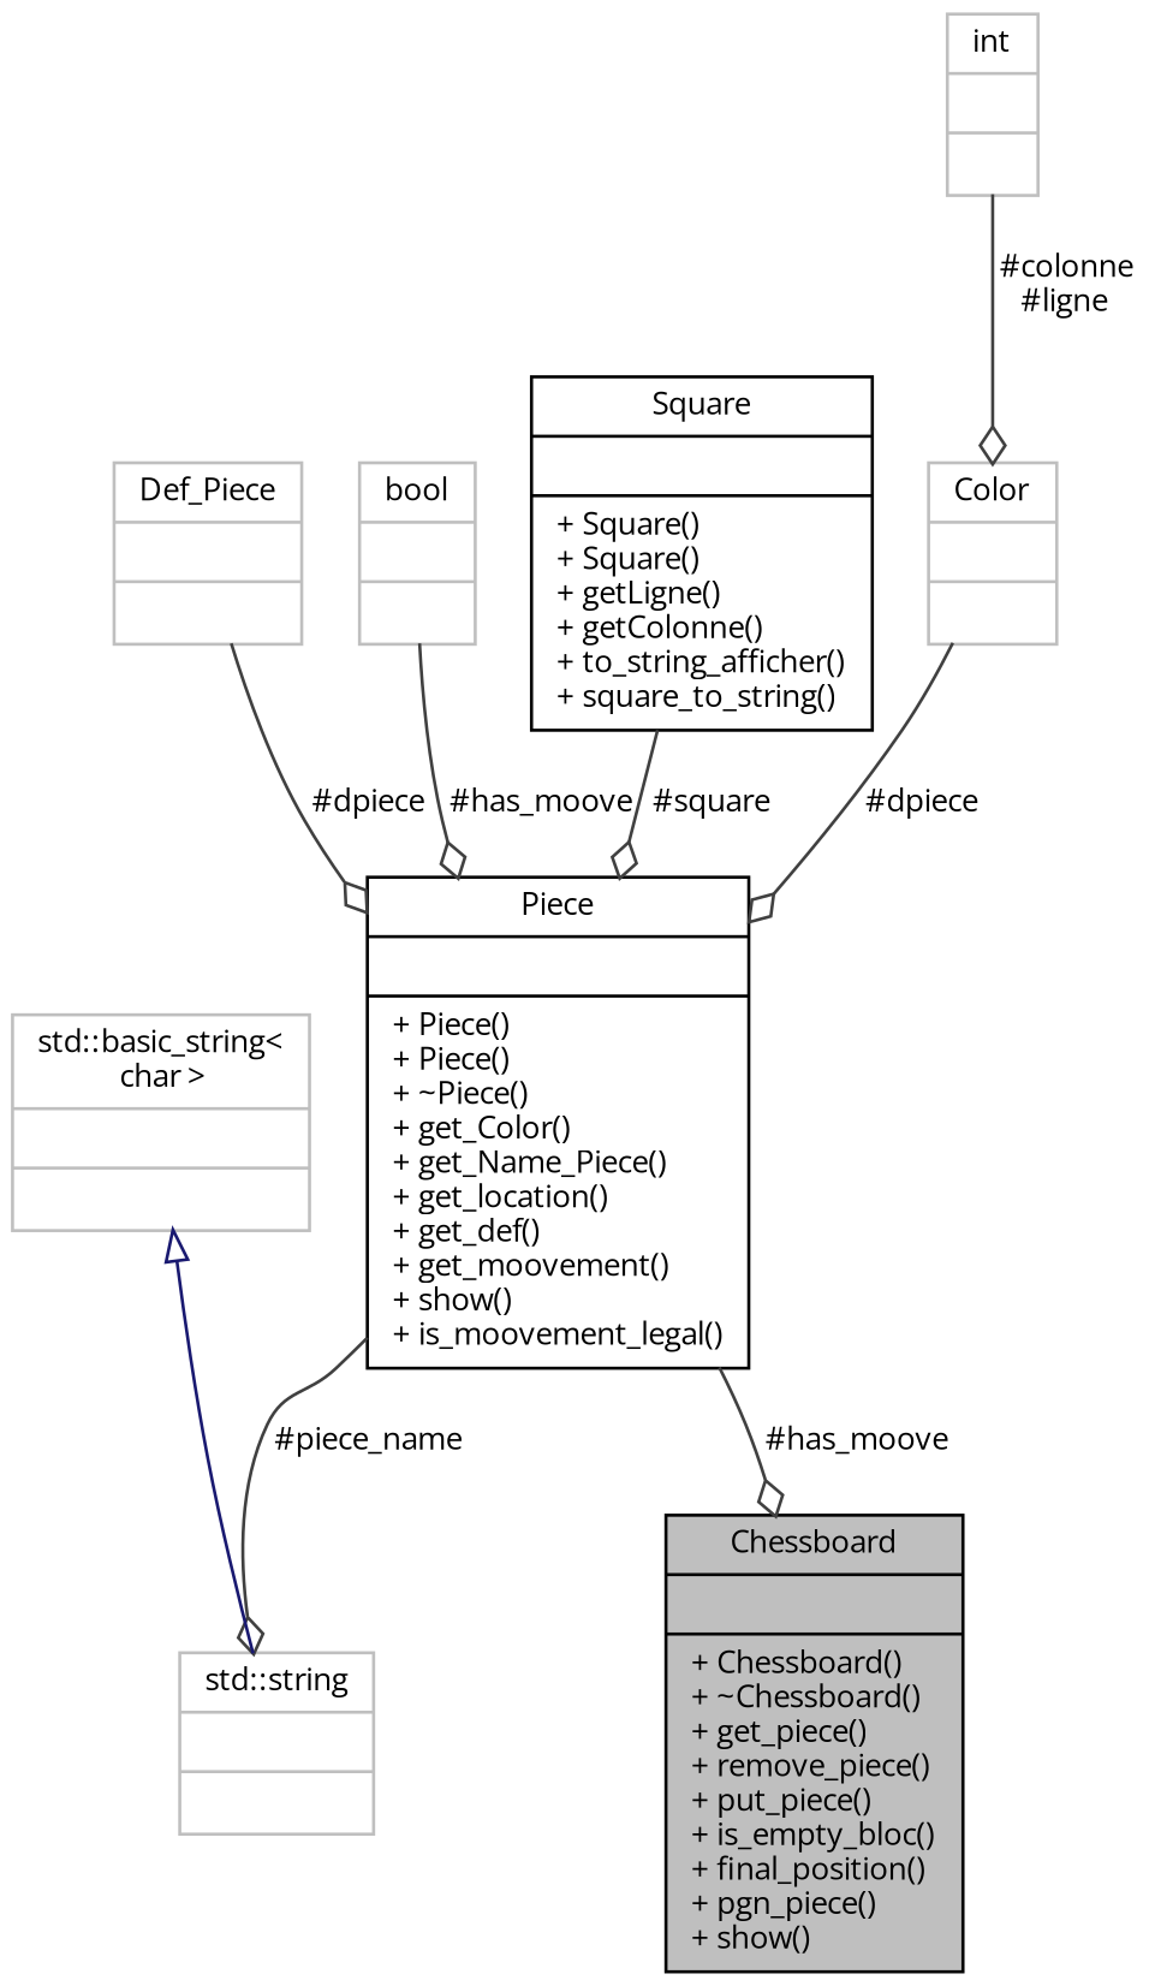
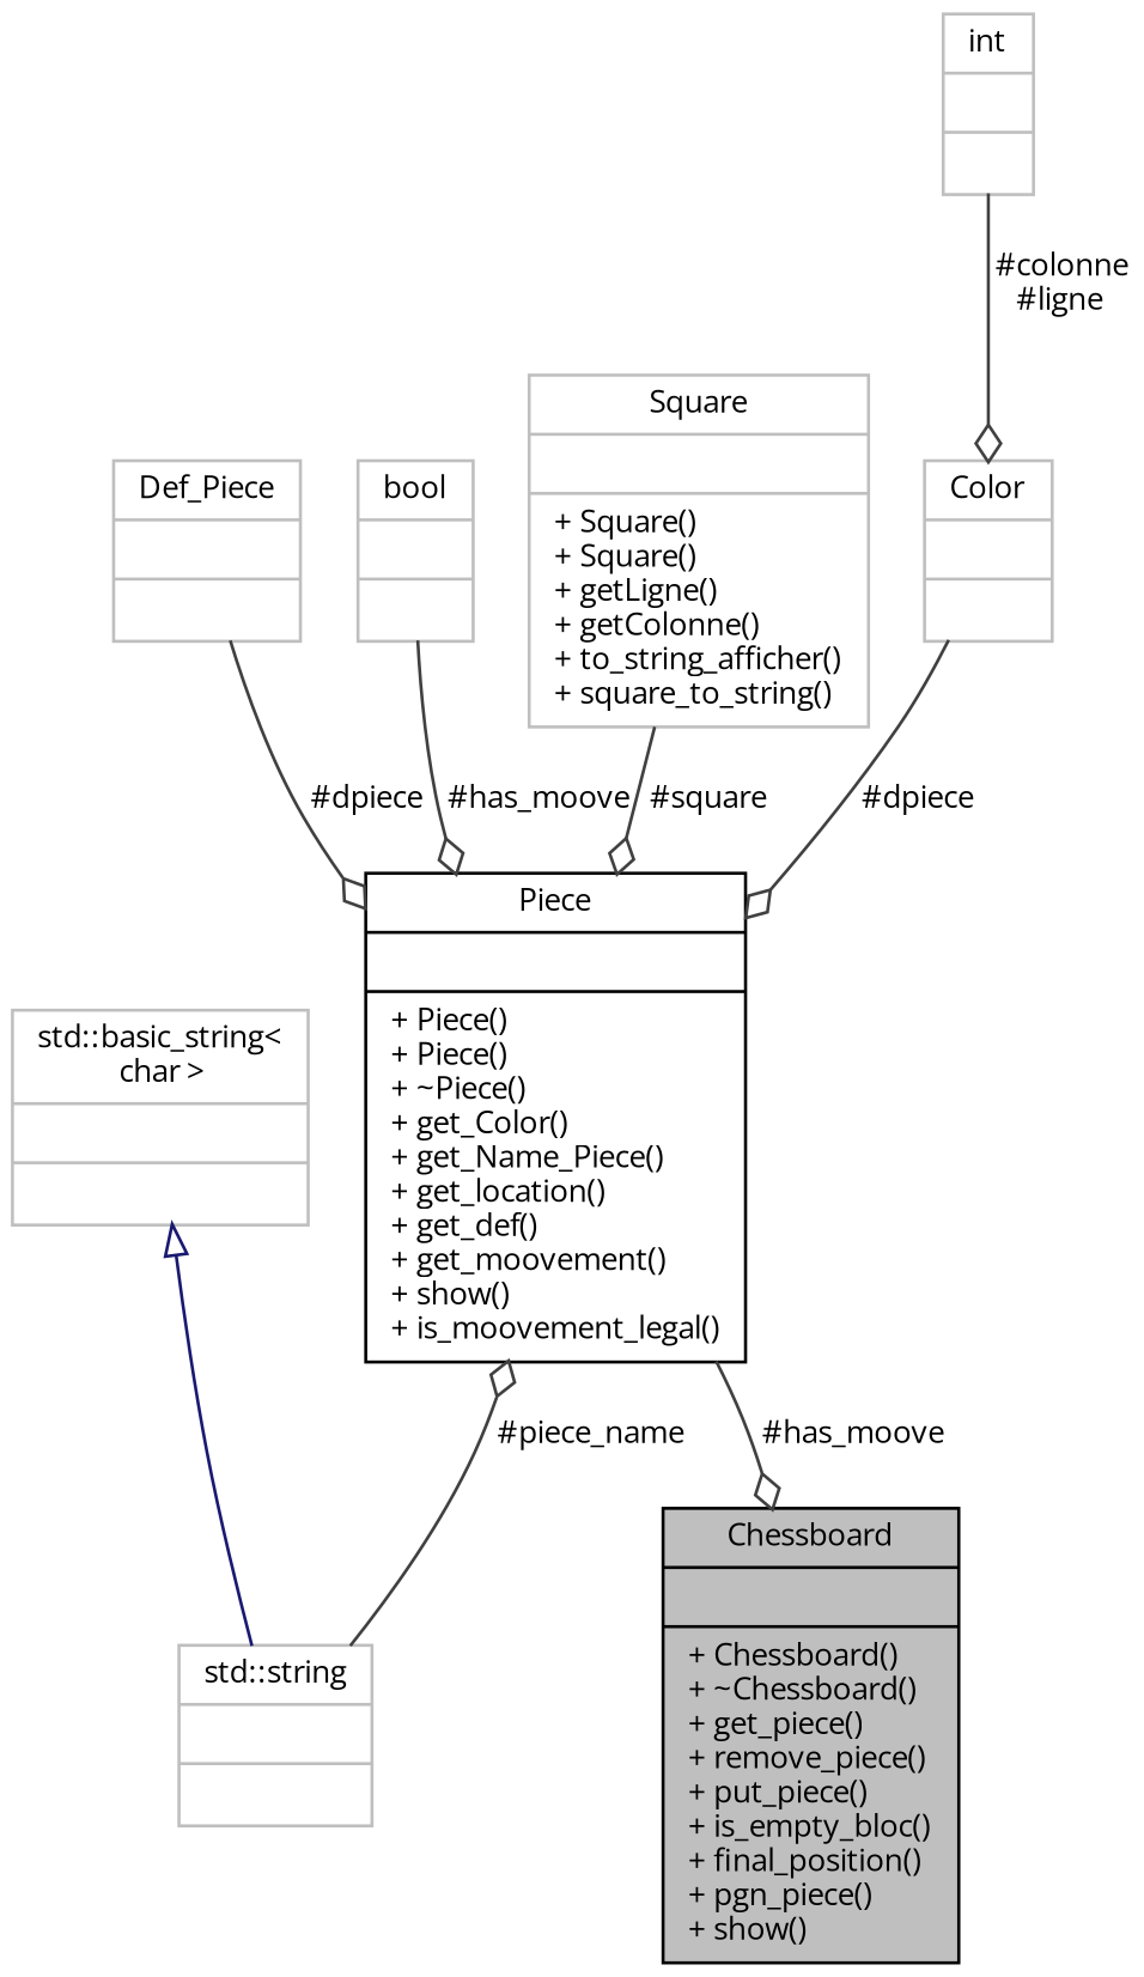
  digraph {
    fontname="Open Sans"
    node [color=grey75 fillcolor=white fontname="Open Sans" fontsize=10 shape=record style=filled]
    edge [arrowhead=odiamond color=grey25 fontname="Open Sans" fontsize=10 labelfontname=Helvetica labelfontsize=10 style=solid]
    n1 [color=black fillcolor=grey75 fontcolor=black height=0.2 label="{Chessboard\n||+ Chessboard()\l+ ~Chessboard()\l+ get_piece()\l+ remove_piece()\l+ put_piece()\l+ is_empty_bloc()\l+ final_position()\l+ pgn_piece()\l+ show()\l}" width=0.4]
    n2 [color=black height=0.2 label="{Piece\n||+ Piece()\l+ Piece()\l+ ~Piece()\l+ get_Color()\l+ get_Name_Piece()\l+ get_location()\l+ get_def()\l+ get_moovement()\l+ show()\l+ is_moovement_legal()\l}" width=0.4]
    n3 [height=0.2 label="{Def_Piece\n||}" width=0.4]
    n4 [height=0.2 label="{bool\n||}" width=0.4]
    n5 [height=0.2 label="{std::string\n||}" width=0.4]
    n6 [height=0.2 label="{std::basic_string\<\l char \>\n||}" width=0.4]
-   n7 [color=black height=0.2 label="{Square\n||+ Square()\l+ Square()\l+ getLigne()\l+ getColonne()\l+ to_string_afficher()\l+ square_to_string()\l}" width=0.4]
+   n7 [height=0.2 label="{Square\n||+ Square()\l+ Square()\l+ getLigne()\l+ getColonne()\l+ to_string_afficher()\l+ square_to_string()\l}" width=0.4]
    n8 [height=0.2 label="{int\n||}" width=0.4]
    n9 [height=0.2 label="{Color\n||}" width=0.4]
    n2 -> n1 [label=" #has_moove"]
    n3 -> n2 [label=" #dpiece"]
    n4 -> n2 [label=" #has_moove"]
-   n2 -> n5 [label=" #piece_name"]
+   n5 -> n2 [label=" #piece_name"]
    n6 -> n5 [arrowtail=onormal color=midnightblue dir=back arrowhead=""]
    n7 -> n2 [label=" #square"]
    n8 -> n9 [label=" #colonne\n#ligne"]
    n9 -> n2 [label=" #dpiece"]
  }
